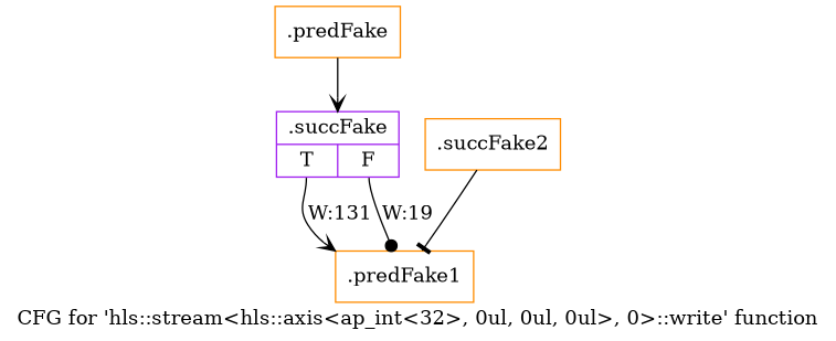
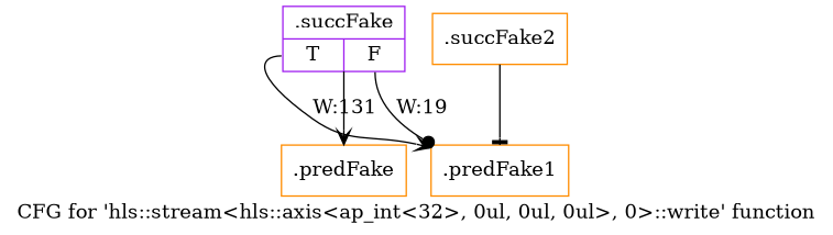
  digraph {
    label="CFG for 'hls::stream\<hls::axis\<ap_int\<32\>, 0ul, 0ul, 0ul\>, 0\>::write' function"
    node [color=darkorange shape=record filename="/media/miguel/NewVolume/Linux/Xilinx/Vitis_HLS/2020.2/include/hls_stream_thread_unsafe.h" linenumber=262]
    edge [arrowhead=vee execusionnum=148 filename="/media/miguel/NewVolume/Linux/Xilinx/Vitis_HLS/2020.2/include/hls_stream_thread_unsafe.h"]
    n1 [label="{.predFake}" filename="" linenumber=""]
    n2 [color=purple label="{.succFake|{<s0>T|<s1>F}}" linenumber=259]
    n3 [label="{.predFake1}"]
    n4 [label="{.succFake2}"]
-   n1 -> n2
+   n2 -> n1
    n2 -> n3 [execusionnum=130 label="W:131" tailport=s0]
    n2 -> n3 [arrowhead=dot label="W:19" tailport=s1 execusionnum="" filename=""]
    n4 -> n3 [arrowhead=tee]
  }
